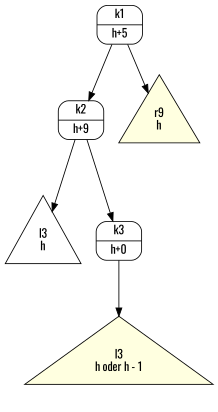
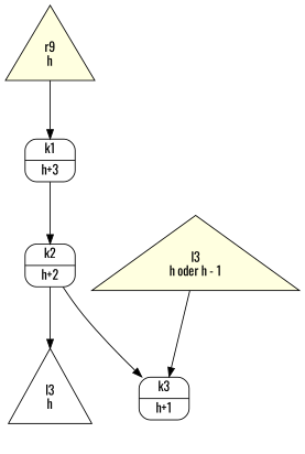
  digraph {
    fontname=Oswald
    node [fillcolor=white fontname=Oswald ordering=out shape=Mrecord style=filled]
    edge [fontname=Oswald]
-   n1 [label="{ k1 | h+5 }"]
-   n2 [label="{ k2 | h+9 }"]
+   n1 [label="{ k1 | h+3 }"]
+   n2 [label="{ k2 | h+2 }"]
    n3 [fillcolor=lightyellow label=" r9 \n h " shape=triangle]
    n4 [label=" l3 \n h " shape=triangle]
-   n5 [label="{ k3 | h+0 }"]
+   n5 [label="{ k3 | h+1 }"]
    n6 [fillcolor=lightyellow label=" l3 \n h oder h - 1 " shape=triangle]
    n1 -> n2
-   n1 -> n3
+   n3 -> n1
    n2 -> n4
    n2 -> n5
-   n5 -> n6
+   n6 -> n5
  }
